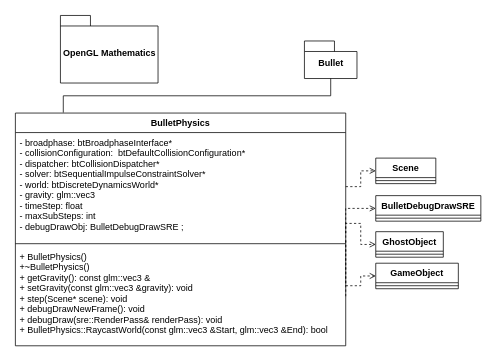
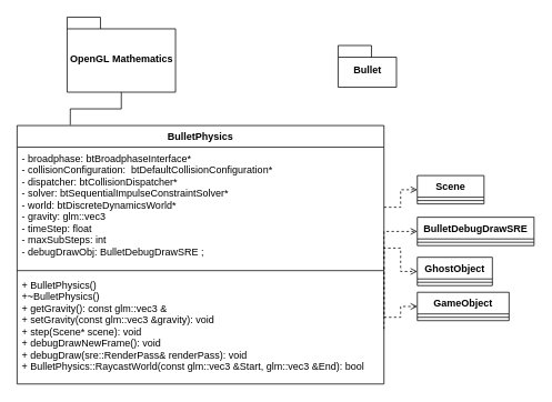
  <mxCell id="0" />
  <mxCell id="1" parent="0" />
  <mxCell id="2" style="edgeStyle=orthogonalEdgeStyle;rounded=0;orthogonalLoop=1;jettySize=auto;html=1;entryX=0;entryY=0.5;entryDx=0;entryDy=0;dashed=1;endArrow=open;endFill=0;" parent="1" target="13" edge="1"><mxGeometry relative="1" as="geometry"><mxPoint x="460" y="310" as="sourcePoint" /><Array as="points"><mxPoint x="460" y="297" /><mxPoint x="480" y="297" /><mxPoint x="480" y="325" /></Array></mxGeometry></mxCell>
  <mxCell id="3" style="edgeStyle=orthogonalEdgeStyle;rounded=0;orthogonalLoop=1;jettySize=auto;html=1;dashed=1;endArrow=open;endFill=0;entryX=0;entryY=0.5;entryDx=0;entryDy=0;" parent="1" target="16" edge="1"><mxGeometry relative="1" as="geometry"><mxPoint x="460" y="320" as="sourcePoint" /><mxPoint x="1020" y="630" as="targetPoint" /><Array as="points"><mxPoint x="460" y="380" /><mxPoint x="480" y="380" /><mxPoint x="480" y="367" /></Array></mxGeometry></mxCell>
  <mxCell id="4" value="BulletPhysics" style="swimlane;fontStyle=1;align=center;verticalAlign=top;childLayout=stackLayout;horizontal=1;startSize=26;horizontalStack=0;resizeParent=1;resizeParentMax=0;resizeLast=0;collapsible=1;marginBottom=0;" parent="1" vertex="1"><mxGeometry x="20" y="150" width="440" height="310" as="geometry" /></mxCell>
  <mxCell id="5" value="- broadphase: btBroadphaseInterface*&#10;- collisionConfiguration:  btDefaultCollisionConfiguration* &#10;- dispatcher: btCollisionDispatcher* &#10;- solver: btSequentialImpulseConstraintSolver* &#10;- world: btDiscreteDynamicsWorld*&#10;- gravity: glm::vec3&#10;- timeStep: float&#10;- maxSubSteps: int &#10;- debugDrawObj: BulletDebugDrawSRE ;&#10;&#10; " style="text;strokeColor=none;fillColor=none;align=left;verticalAlign=top;spacingLeft=4;spacingRight=4;overflow=hidden;rotatable=0;points=[[0,0.5],[1,0.5]];portConstraint=eastwest;" parent="4" vertex="1"><mxGeometry y="26" width="440" height="144" as="geometry" /></mxCell>
  <mxCell id="6" value="" style="line;strokeWidth=1;fillColor=none;align=left;verticalAlign=middle;spacingTop=-1;spacingLeft=3;spacingRight=3;rotatable=0;labelPosition=right;points=[];portConstraint=eastwest;" parent="4" vertex="1"><mxGeometry y="170" width="440" height="8" as="geometry" /></mxCell>
  <mxCell id="7" value="+ BulletPhysics()&#10;+~BulletPhysics()&#10;+ getGravity(): const glm::vec3 &amp;&#10;+ setGravity(const glm::vec3 &amp;gravity): void&#10;+ step(Scene* scene): void &#10;+ debugDrawNewFrame(): void&#10;+ debugDraw(sre::RenderPass&amp; renderPass): void&#10;+ BulletPhysics::RaycastWorld(const glm::vec3 &amp;Start, glm::vec3 &amp;End): bool" style="text;strokeColor=none;fillColor=none;align=left;verticalAlign=top;spacingLeft=4;spacingRight=4;overflow=hidden;rotatable=0;points=[[0,0.5],[1,0.5]];portConstraint=eastwest;fontStyle=0" parent="4" vertex="1"><mxGeometry y="178" width="440" height="132" as="geometry" /></mxCell>
  <mxCell id="8" value="Bullet" style="shape=folder;fontStyle=1;spacingTop=10;tabWidth=40;tabHeight=14;tabPosition=left;html=1;" parent="1" vertex="1"><mxGeometry x="405" y="54" width="70" height="50" as="geometry" /></mxCell>
  <mxCell id="9" value="OpenGL Mathematics" style="shape=folder;fontStyle=1;spacingTop=10;tabWidth=40;tabHeight=14;tabPosition=left;html=1;" parent="1" vertex="1"><mxGeometry x="80" y="20" width="130" height="90" as="geometry" /></mxCell>
- <mxCell id="10" style="edgeStyle=orthogonalEdgeStyle;rounded=0;orthogonalLoop=1;jettySize=auto;html=1;exitX=0.145;exitY=-0.002;exitDx=0;exitDy=0;endArrow=none;endFill=0;exitPerimeter=0;" parent="1" source="4" target="8" edge="1"><mxGeometry relative="1" as="geometry" /></mxCell>
+ <mxCell id="10" style="edgeStyle=orthogonalEdgeStyle;rounded=0;orthogonalLoop=1;jettySize=auto;html=1;exitX=0.145;exitY=-0.002;exitDx=0;exitDy=0;entryX=0.5;entryY=1;entryDx=0;entryDy=0;entryPerimeter=0;endArrow=none;endFill=0;exitPerimeter=0;" parent="1" source="4" target="9" edge="1"><mxGeometry relative="1" as="geometry" /></mxCell>
  <mxCell id="11" value="BulletDebugDrawSRE" style="swimlane;fontStyle=1;align=center;verticalAlign=top;childLayout=stackLayout;horizontal=1;startSize=26;horizontalStack=0;resizeParent=1;resizeParentMax=0;resizeLast=0;collapsible=1;marginBottom=0;" parent="1" vertex="1"><mxGeometry x="500" y="260" width="140" height="34" as="geometry" /></mxCell>
  <mxCell id="12" value="" style="line;strokeWidth=1;fillColor=none;align=left;verticalAlign=middle;spacingTop=-1;spacingLeft=3;spacingRight=3;rotatable=0;labelPosition=right;points=[];portConstraint=eastwest;" parent="11" vertex="1"><mxGeometry y="26" width="140" height="8" as="geometry" /></mxCell>
  <mxCell id="13" value="GhostObject" style="swimlane;fontStyle=1;align=center;verticalAlign=top;childLayout=stackLayout;horizontal=1;startSize=26;horizontalStack=0;resizeParent=1;resizeParentMax=0;resizeLast=0;collapsible=1;marginBottom=0;" parent="1" vertex="1"><mxGeometry x="500" y="308" width="90" height="34" as="geometry" /></mxCell>
  <mxCell id="14" value="" style="line;strokeWidth=1;fillColor=none;align=left;verticalAlign=middle;spacingTop=-1;spacingLeft=3;spacingRight=3;rotatable=0;labelPosition=right;points=[];portConstraint=eastwest;" parent="13" vertex="1"><mxGeometry y="26" width="90" height="8" as="geometry" /></mxCell>
  <mxCell id="15" style="edgeStyle=orthogonalEdgeStyle;rounded=0;orthogonalLoop=1;jettySize=auto;html=1;exitX=1;exitY=0.5;exitDx=0;exitDy=0;dashed=1;endArrow=open;endFill=0;entryX=0;entryY=0.5;entryDx=0;entryDy=0;" parent="1" source="7" target="11" edge="1"><mxGeometry relative="1" as="geometry"><mxPoint x="500" y="280" as="targetPoint" /><Array as="points"><mxPoint x="460" y="277" /></Array></mxGeometry></mxCell>
  <mxCell id="16" value="GameObject" style="swimlane;fontStyle=1;align=center;verticalAlign=top;childLayout=stackLayout;horizontal=1;startSize=26;horizontalStack=0;resizeParent=1;resizeParentMax=0;resizeLast=0;collapsible=1;marginBottom=0;" parent="1" vertex="1"><mxGeometry x="500" y="350" width="110" height="34" as="geometry" /></mxCell>
  <mxCell id="17" value="" style="line;strokeWidth=1;fillColor=none;align=left;verticalAlign=middle;spacingTop=-1;spacingLeft=3;spacingRight=3;rotatable=0;labelPosition=right;points=[];portConstraint=eastwest;" parent="16" vertex="1"><mxGeometry y="26" width="110" height="8" as="geometry" /></mxCell>
  <mxCell id="18" value="Scene" style="swimlane;fontStyle=1;align=center;verticalAlign=top;childLayout=stackLayout;horizontal=1;startSize=26;horizontalStack=0;resizeParent=1;resizeParentMax=0;resizeLast=0;collapsible=1;marginBottom=0;" parent="1" vertex="1"><mxGeometry x="500" y="210" width="80" height="34" as="geometry" /></mxCell>
  <mxCell id="19" value="" style="line;strokeWidth=1;fillColor=none;align=left;verticalAlign=middle;spacingTop=-1;spacingLeft=3;spacingRight=3;rotatable=0;labelPosition=right;points=[];portConstraint=eastwest;" parent="18" vertex="1"><mxGeometry y="26" width="80" height="8" as="geometry" /></mxCell>
  <mxCell id="20" style="edgeStyle=orthogonalEdgeStyle;rounded=0;orthogonalLoop=1;jettySize=auto;html=1;exitX=1;exitY=0.5;exitDx=0;exitDy=0;entryX=0;entryY=0.5;entryDx=0;entryDy=0;endArrow=open;endFill=0;dashed=1;" parent="1" source="5" target="18" edge="1"><mxGeometry relative="1" as="geometry"><mxPoint x="860" y="258" as="sourcePoint" /><mxPoint x="1010" y="78" as="targetPoint" /></mxGeometry></mxCell>
